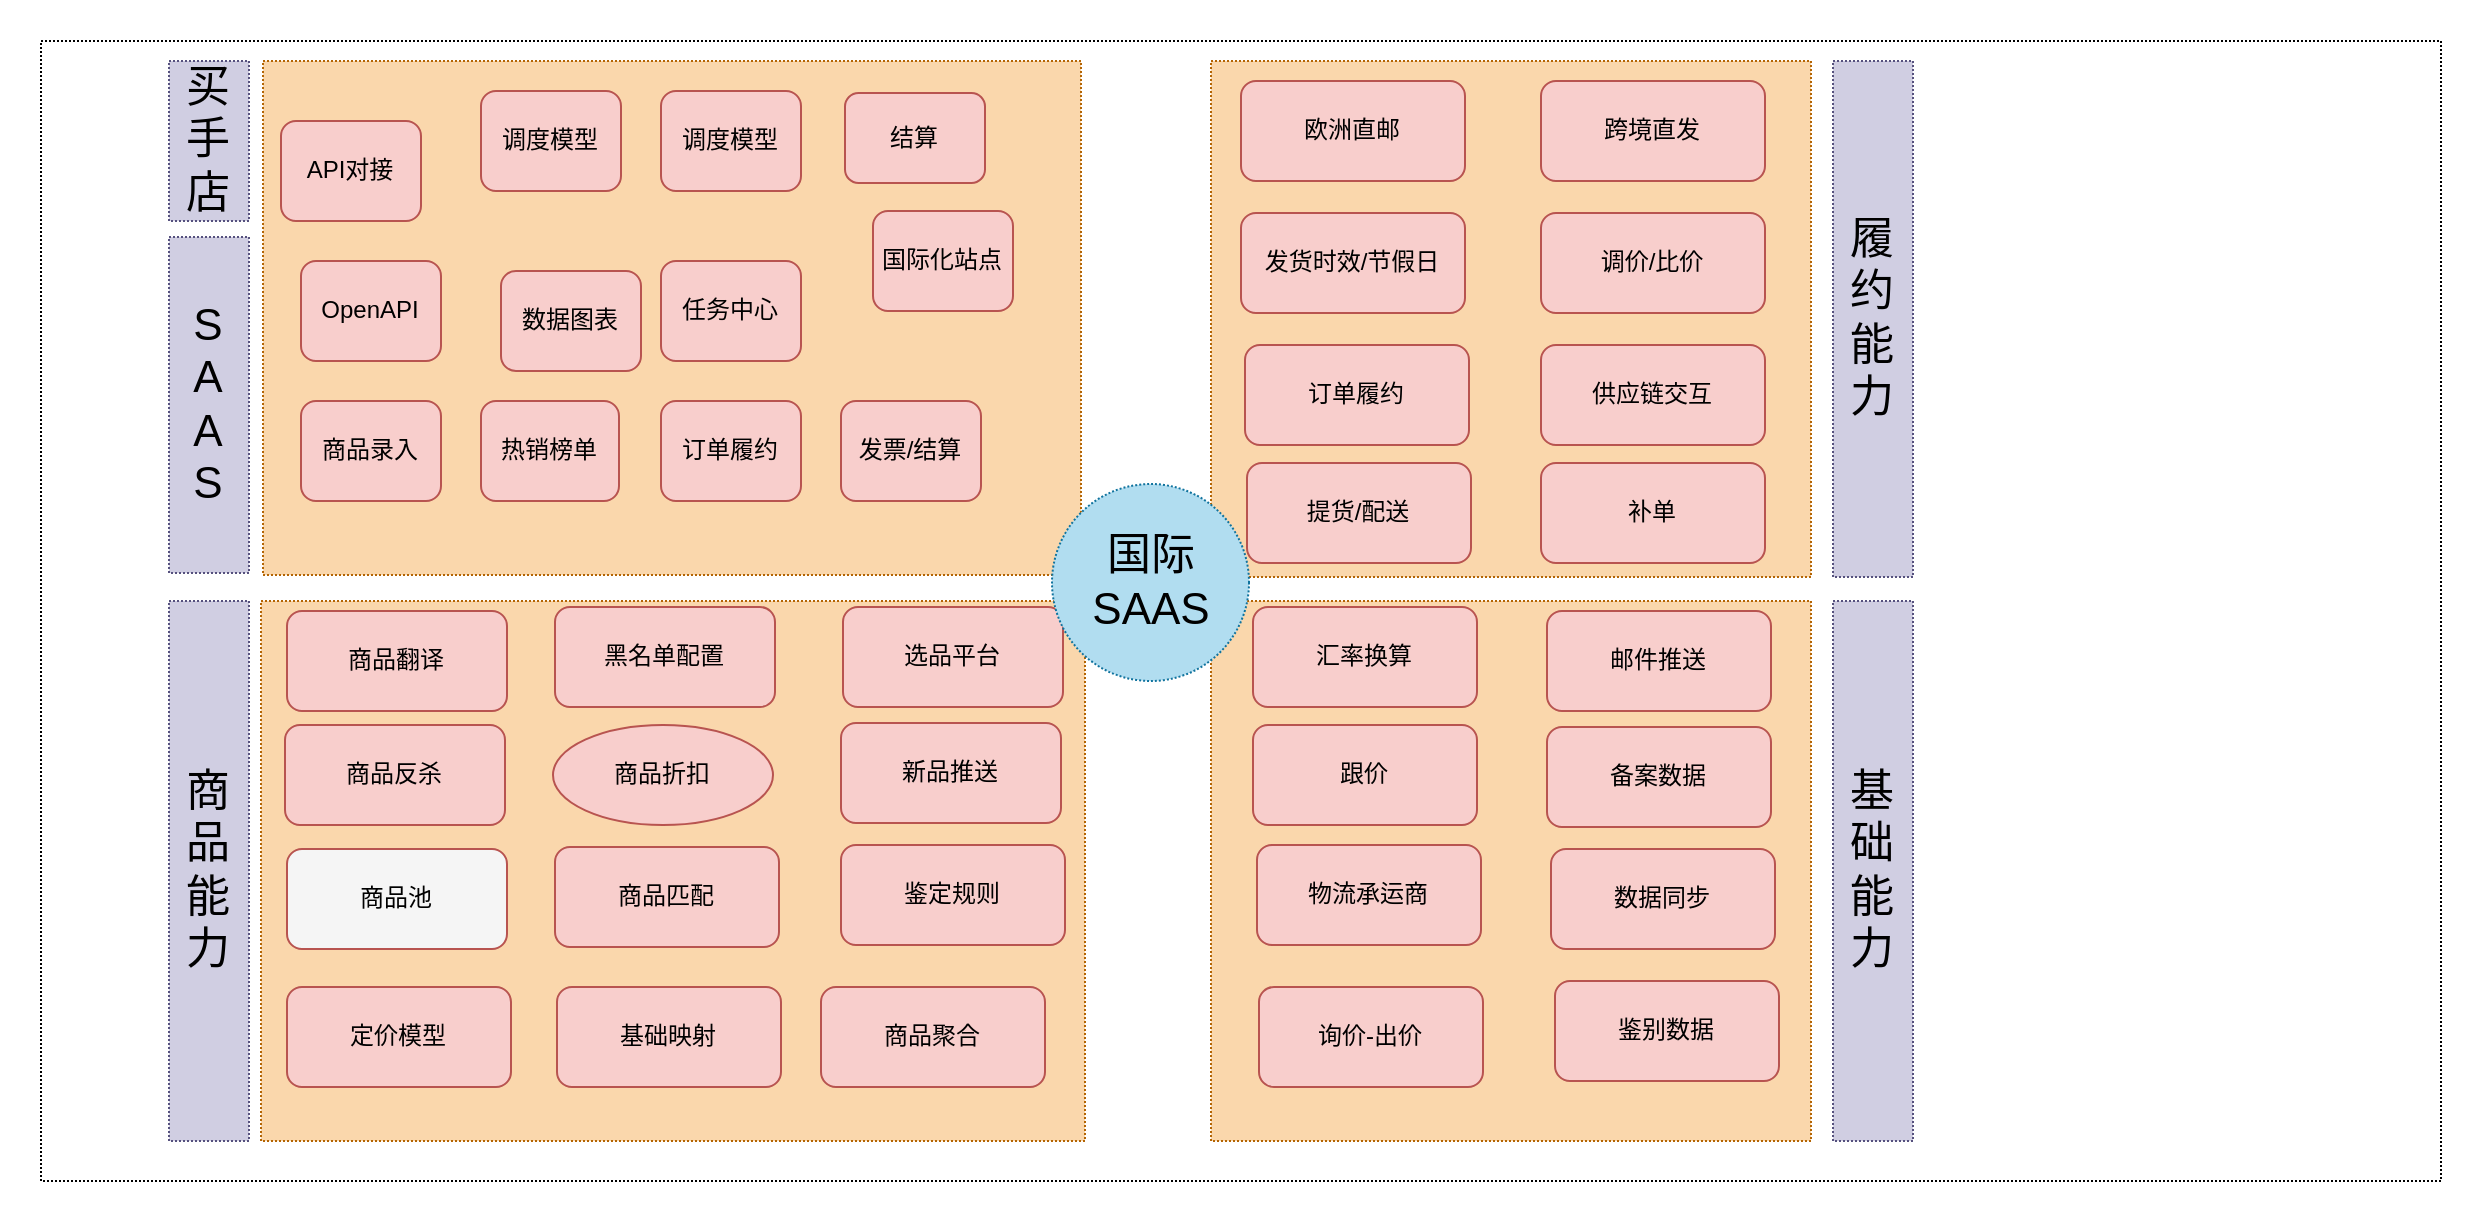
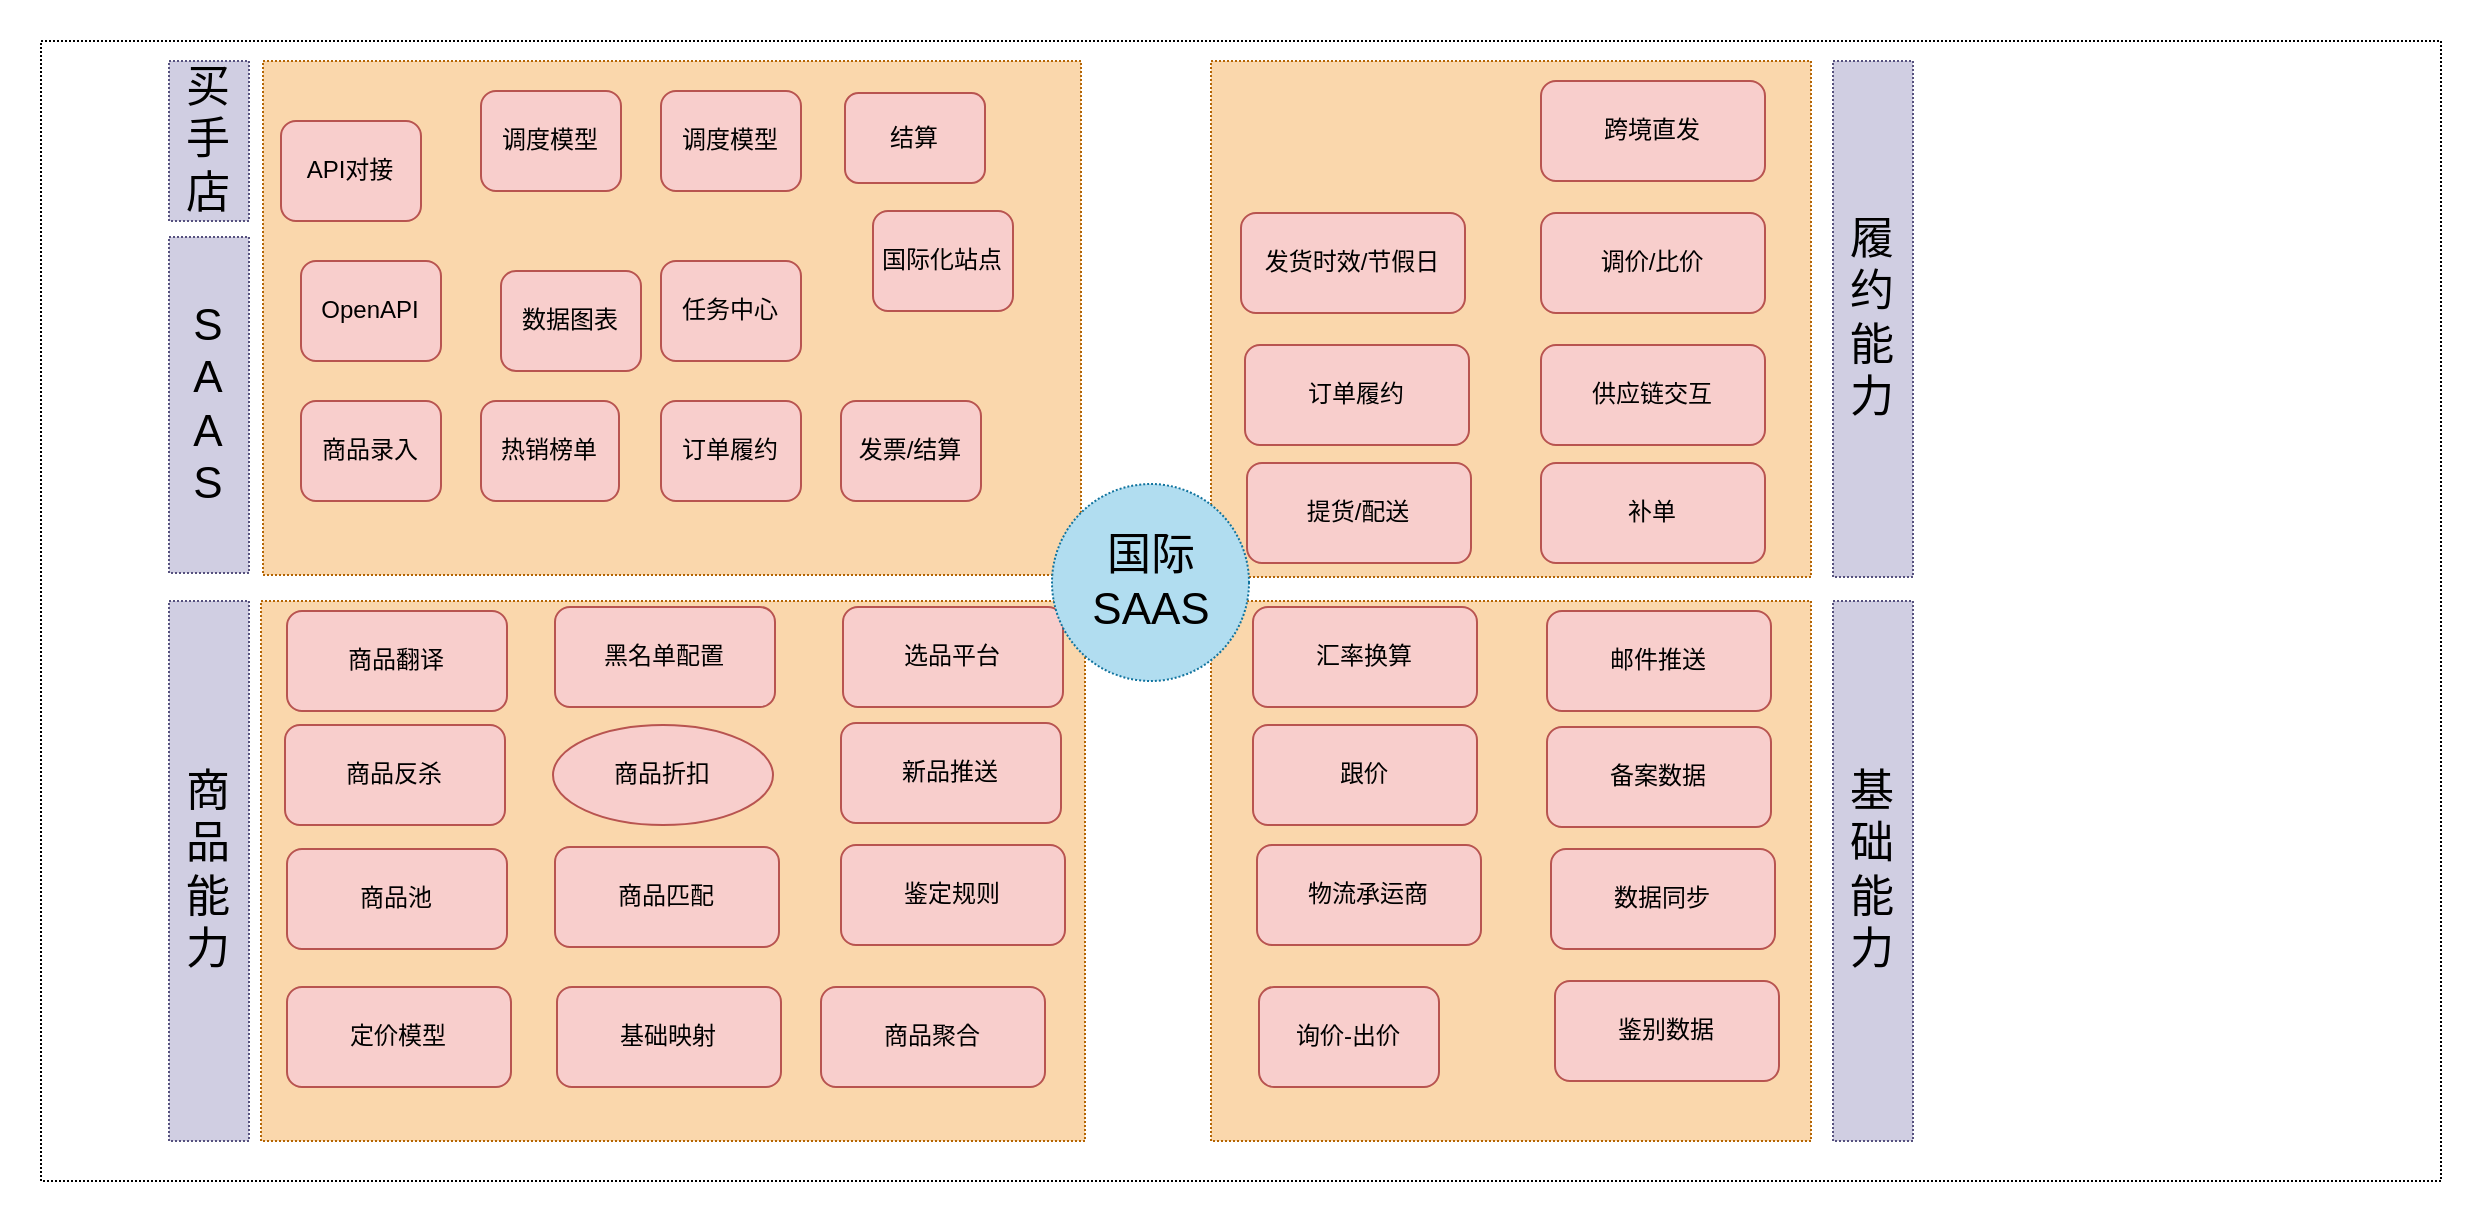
  <mxCell id="0" />
  <mxCell id="1" parent="0" />
  <mxCell id="2" value="" style="rounded=0;whiteSpace=wrap;html=1;dashed=1;dashPattern=1 1;" vertex="1" parent="1"><mxGeometry x="20" width="1200" height="570" as="geometry" y="20" /></mxCell>
  <mxCell id="3" value="" style="rounded=0;whiteSpace=wrap;html=1;fillColor=#fad7ac;strokeColor=#b46504;dashed=1;dashPattern=1 1;" vertex="1" parent="1"><mxGeometry x="131" y="30" width="409" height="257" as="geometry" /></mxCell>
  <mxCell id="4" value="" style="rounded=0;whiteSpace=wrap;html=1;dashed=1;dashPattern=1 1;fillColor=#fad7ac;strokeColor=#b46504;" vertex="1" parent="1"><mxGeometry x="130" y="300" width="412" height="270" as="geometry" /></mxCell>
  <mxCell id="5" value="" style="rounded=0;whiteSpace=wrap;html=1;fillColor=#fad7ac;strokeColor=#b46504;dashed=1;dashPattern=1 1;" vertex="1" parent="1"><mxGeometry x="605" y="300" width="300" height="270" as="geometry" /></mxCell>
  <mxCell id="6" value="物流承运商" style="rounded=1;whiteSpace=wrap;html=1;fillColor=#f8cecc;strokeColor=#b85450;" vertex="1" parent="1"><mxGeometry x="628" y="422" width="112" height="50" as="geometry" /></mxCell>
  <mxCell id="7" value="结算" style="rounded=1;whiteSpace=wrap;html=1;fillColor=#f8cecc;strokeColor=#b85450;" vertex="1" parent="1"><mxGeometry x="422" y="46" width="70" height="45" as="geometry" /></mxCell>
- <mxCell id="8" value="商品池" style="rounded=1;whiteSpace=wrap;html=1;fillColor=#f5f5f5;strokeColor=#b85450;" vertex="1" parent="1"><mxGeometry x="143" y="424" width="110" height="50" as="geometry" /></mxCell>
+ <mxCell id="8" value="商品池" style="rounded=1;whiteSpace=wrap;html=1;fillColor=#f8cecc;strokeColor=#b85450;" vertex="1" parent="1"><mxGeometry x="143" y="424" width="110" height="50" as="geometry" /></mxCell>
  <mxCell id="9" value="新品推送" style="rounded=1;whiteSpace=wrap;html=1;fillColor=#f8cecc;strokeColor=#b85450;" vertex="1" parent="1"><mxGeometry y="361" width="110" height="50" as="geometry" x="420" /></mxCell>
- <mxCell id="10" value="询价-出价" style="rounded=1;whiteSpace=wrap;html=1;fillColor=#f8cecc;strokeColor=#b85450;" vertex="1" parent="1"><mxGeometry x="629" y="493" width="112" height="50" as="geometry" /></mxCell>
+ <mxCell id="10" value="询价-出价" style="rounded=1;whiteSpace=wrap;html=1;fillColor=#f8cecc;strokeColor=#b85450;" vertex="1" parent="1"><mxGeometry x="629" y="493" width="90" height="50" as="geometry" /></mxCell>
  <mxCell id="11" value="鉴别数据" style="rounded=1;whiteSpace=wrap;html=1;fillColor=#f8cecc;strokeColor=#b85450;" vertex="1" parent="1"><mxGeometry x="777" y="490" width="112" height="50" as="geometry" /></mxCell>
  <mxCell id="12" value="备案数据" style="rounded=1;whiteSpace=wrap;html=1;fillColor=#f8cecc;strokeColor=#b85450;" vertex="1" parent="1"><mxGeometry x="773" y="363" width="112" height="50" as="geometry" /></mxCell>
  <mxCell id="13" value="跟价" style="rounded=1;whiteSpace=wrap;html=1;fillColor=#f8cecc;strokeColor=#b85450;" vertex="1" parent="1"><mxGeometry x="626" y="362" width="112" height="50" as="geometry" /></mxCell>
  <mxCell id="14" value="商品匹配" style="rounded=1;whiteSpace=wrap;html=1;fillColor=#f8cecc;strokeColor=#b85450;" vertex="1" parent="1"><mxGeometry x="277" y="423" width="112" height="50" as="geometry" /></mxCell>
  <mxCell id="15" value="定价模型" style="rounded=1;whiteSpace=wrap;html=1;fillColor=#f8cecc;strokeColor=#b85450;" vertex="1" parent="1"><mxGeometry x="143" y="493" width="112" height="50" as="geometry" /></mxCell>
  <mxCell id="16" value="基础映射" style="rounded=1;whiteSpace=wrap;html=1;fillColor=#f8cecc;strokeColor=#b85450;" vertex="1" parent="1"><mxGeometry x="278" y="493" width="112" height="50" as="geometry" /></mxCell>
  <mxCell id="17" value="鉴定规则" style="rounded=1;whiteSpace=wrap;html=1;fillColor=#f8cecc;strokeColor=#b85450;" vertex="1" parent="1"><mxGeometry y="422" width="112" height="50" as="geometry" x="420" /></mxCell>
  <mxCell id="18" value="商品聚合" style="rounded=1;whiteSpace=wrap;html=1;fillColor=#f8cecc;strokeColor=#b85450;" vertex="1" parent="1"><mxGeometry x="410" y="493" width="112" height="50" as="geometry" /></mxCell>
  <mxCell id="19" value="商品折扣" style="ellipse;whiteSpace=wrap;html=1;fillColor=#f8cecc;strokeColor=#b85450;" vertex="1" parent="1"><mxGeometry x="276" y="362" width="110" height="50" as="geometry" /></mxCell>
  <mxCell id="20" value="商品反杀" style="rounded=1;whiteSpace=wrap;html=1;fillColor=#f8cecc;strokeColor=#b85450;" vertex="1" parent="1"><mxGeometry x="142" y="362" width="110" height="50" as="geometry" /></mxCell>
  <mxCell id="21" value="" style="rounded=0;whiteSpace=wrap;html=1;fillColor=#fad7ac;strokeColor=#b46504;dashed=1;dashPattern=1 1;" vertex="1" parent="1"><mxGeometry x="605" y="30" width="300" height="258" as="geometry" /></mxCell>
  <mxCell id="22" value="基础能力" style="text;html=1;strokeColor=#56517e;fillColor=#d0cee2;align=center;verticalAlign=middle;whiteSpace=wrap;rounded=0;dashed=1;dashPattern=1 1;fontSize=22;" vertex="1" parent="1"><mxGeometry x="916" y="300" width="40" height="270" as="geometry" /></mxCell>
  <mxCell id="23" value="商品能力" style="text;html=1;strokeColor=#56517e;fillColor=#d0cee2;align=center;verticalAlign=middle;whiteSpace=wrap;rounded=0;dashed=1;dashPattern=1 1;fontSize=22;" vertex="1" parent="1"><mxGeometry x="84" y="300" width="40" height="270" as="geometry" /></mxCell>
  <mxCell id="24" value="买手店&lt;br&gt;" style="text;html=1;strokeColor=#56517e;fillColor=#d0cee2;align=center;verticalAlign=middle;whiteSpace=wrap;rounded=0;dashed=1;dashPattern=1 1;fontSize=22;" vertex="1" parent="1"><mxGeometry x="84" y="30" width="40" height="80" as="geometry" /></mxCell>
  <mxCell id="25" value="API对接" style="rounded=1;whiteSpace=wrap;html=1;fillColor=#f8cecc;strokeColor=#b85450;" vertex="1" parent="1"><mxGeometry x="140" y="60" width="70" height="50" as="geometry" /></mxCell>
  <mxCell id="26" value="履约能力" style="text;html=1;strokeColor=#56517e;fillColor=#d0cee2;align=center;verticalAlign=middle;whiteSpace=wrap;rounded=0;dashed=1;dashPattern=1 1;fontSize=22;" vertex="1" parent="1"><mxGeometry x="916" y="30" width="40" height="258" as="geometry" /></mxCell>
  <mxCell id="27" value="发货时效/节假日" style="rounded=1;whiteSpace=wrap;html=1;fillColor=#f8cecc;strokeColor=#b85450;" vertex="1" parent="1"><mxGeometry x="620" y="106" width="112" height="50" as="geometry" /></mxCell>
  <mxCell id="28" value="跨境直发" style="rounded=1;whiteSpace=wrap;html=1;fillColor=#f8cecc;strokeColor=#b85450;" vertex="1" parent="1"><mxGeometry x="770" y="40" width="112" height="50" as="geometry" /></mxCell>
  <mxCell id="29" value="提货/配送" style="rounded=1;whiteSpace=wrap;html=1;fillColor=#f8cecc;strokeColor=#b85450;" vertex="1" parent="1"><mxGeometry x="623" y="231" width="112" height="50" as="geometry" /></mxCell>
  <mxCell id="30" value="供应链交互" style="rounded=1;whiteSpace=wrap;html=1;fillColor=#f8cecc;strokeColor=#b85450;" vertex="1" parent="1"><mxGeometry x="770" y="172" width="112" height="50" as="geometry" /></mxCell>
  <mxCell id="31" value="订单履约" style="rounded=1;whiteSpace=wrap;html=1;fillColor=#f8cecc;strokeColor=#b85450;" vertex="1" parent="1"><mxGeometry x="622" y="172" width="112" height="50" as="geometry" /></mxCell>
  <mxCell id="32" value="S&lt;br&gt;A&lt;br&gt;A&lt;br&gt;S" style="text;html=1;strokeColor=#56517e;fillColor=#d0cee2;align=center;verticalAlign=middle;whiteSpace=wrap;rounded=0;dashed=1;dashPattern=1 1;fontSize=22;" vertex="1" parent="1"><mxGeometry x="84" y="118" width="40" height="168" as="geometry" /></mxCell>
  <mxCell id="33" value="商品录入" style="rounded=1;whiteSpace=wrap;html=1;fillColor=#f8cecc;strokeColor=#b85450;" vertex="1" parent="1"><mxGeometry x="150" y="200" width="70" height="50" as="geometry" /></mxCell>
  <mxCell id="34" value="热销榜单" style="rounded=1;whiteSpace=wrap;html=1;fillColor=#f8cecc;strokeColor=#b85450;" vertex="1" parent="1"><mxGeometry x="240" y="200" width="69" height="50" as="geometry" /></mxCell>
  <mxCell id="35" value="订单履约" style="rounded=1;whiteSpace=wrap;html=1;fillColor=#f8cecc;strokeColor=#b85450;" vertex="1" parent="1"><mxGeometry x="330" y="200" width="70" height="50" as="geometry" /></mxCell>
  <mxCell id="36" value="OpenAPI" style="rounded=1;whiteSpace=wrap;html=1;fillColor=#f8cecc;strokeColor=#b85450;" vertex="1" parent="1"><mxGeometry x="150" y="130" width="70" height="50" as="geometry" /></mxCell>
  <mxCell id="37" value="补单" style="rounded=1;whiteSpace=wrap;html=1;fillColor=#f8cecc;strokeColor=#b85450;" vertex="1" parent="1"><mxGeometry x="770" y="231" width="112" height="50" as="geometry" /></mxCell>
  <mxCell id="38" value="发票/结算" style="rounded=1;whiteSpace=wrap;html=1;fillColor=#f8cecc;strokeColor=#b85450;" vertex="1" parent="1"><mxGeometry y="200" width="70" height="50" as="geometry" x="420" /></mxCell>
  <mxCell id="39" value="数据图表" style="rounded=1;whiteSpace=wrap;html=1;fillColor=#f8cecc;strokeColor=#b85450;" vertex="1" parent="1"><mxGeometry x="250" y="135" width="70" height="50" as="geometry" /></mxCell>
  <mxCell id="40" value="任务中心" style="rounded=1;whiteSpace=wrap;html=1;fillColor=#f8cecc;strokeColor=#b85450;" vertex="1" parent="1"><mxGeometry x="330" y="130" width="70" height="50" as="geometry" /></mxCell>
- <mxCell id="41" value="欧洲直邮" style="rounded=1;whiteSpace=wrap;html=1;fillColor=#f8cecc;strokeColor=#b85450;" vertex="1" parent="1"><mxGeometry x="620" y="40" width="112" height="50" as="geometry" /></mxCell>
  <mxCell id="42" value="调价/比价" style="rounded=1;whiteSpace=wrap;html=1;fillColor=#f8cecc;strokeColor=#b85450;" vertex="1" parent="1"><mxGeometry x="770" y="106" width="112" height="50" as="geometry" /></mxCell>
  <mxCell id="43" value="调度模型" style="rounded=1;whiteSpace=wrap;html=1;fillColor=#f8cecc;strokeColor=#b85450;" vertex="1" parent="1"><mxGeometry x="240" y="45" width="70" height="50" as="geometry" /></mxCell>
  <mxCell id="44" value="调度模型" style="rounded=1;whiteSpace=wrap;html=1;fillColor=#f8cecc;strokeColor=#b85450;" vertex="1" parent="1"><mxGeometry x="330" y="45" width="70" height="50" as="geometry" /></mxCell>
  <mxCell id="45" value="数据同步" style="rounded=1;whiteSpace=wrap;html=1;fillColor=#f8cecc;strokeColor=#b85450;" vertex="1" parent="1"><mxGeometry x="775" y="424" width="112" height="50" as="geometry" /></mxCell>
  <mxCell id="46" value="汇率换算" style="rounded=1;whiteSpace=wrap;html=1;fillColor=#f8cecc;strokeColor=#b85450;" vertex="1" parent="1"><mxGeometry x="626" y="303" width="112" height="50" as="geometry" /></mxCell>
  <mxCell id="47" value="邮件推送" style="rounded=1;whiteSpace=wrap;html=1;fillColor=#f8cecc;strokeColor=#b85450;" vertex="1" parent="1"><mxGeometry x="773" y="305" width="112" height="50" as="geometry" /></mxCell>
  <mxCell id="48" value="商品翻译" style="rounded=1;whiteSpace=wrap;html=1;fillColor=#f8cecc;strokeColor=#b85450;" vertex="1" parent="1"><mxGeometry x="143" y="305" width="110" height="50" as="geometry" /></mxCell>
  <mxCell id="49" value="国际化站点" style="rounded=1;whiteSpace=wrap;html=1;fillColor=#f8cecc;strokeColor=#b85450;" vertex="1" parent="1"><mxGeometry x="436" y="105" width="70" height="50" as="geometry" /></mxCell>
  <mxCell id="50" value="黑名单配置" style="rounded=1;whiteSpace=wrap;html=1;fillColor=#f8cecc;strokeColor=#b85450;" vertex="1" parent="1"><mxGeometry x="277" y="303" width="110" height="50" as="geometry" /></mxCell>
  <mxCell id="51" value="选品平台" style="rounded=1;whiteSpace=wrap;html=1;fillColor=#f8cecc;strokeColor=#b85450;" vertex="1" parent="1"><mxGeometry x="421" y="303" width="110" height="50" as="geometry" /></mxCell>
  <mxCell id="52" value="国际SAAS" style="ellipse;whiteSpace=wrap;html=1;aspect=fixed;dashed=1;dashPattern=1 1;fontSize=22;fillColor=#b1ddf0;strokeColor=#10739e;" vertex="1" parent="1"><mxGeometry x="525.5" y="241.5" width="98.5" height="98.5" as="geometry" /></mxCell>
